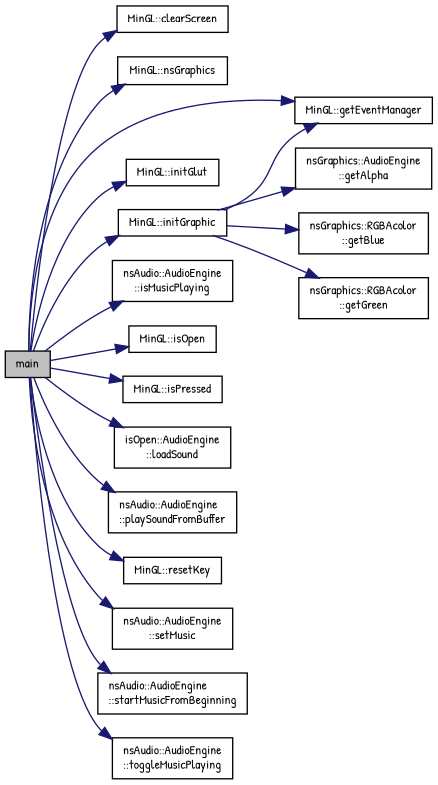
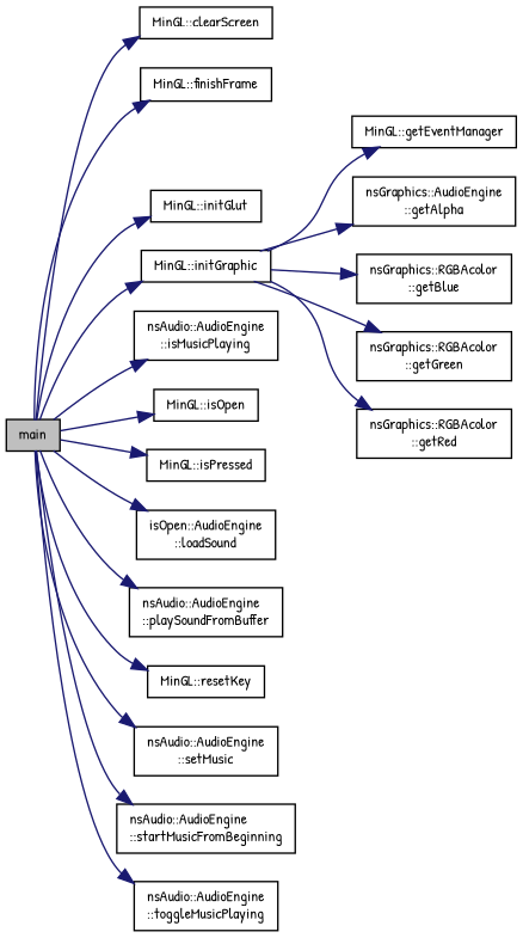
  digraph {
    fontname="Patrick Hand"
    rankdir=LR
    node [color=black fillcolor=white fontname="Patrick Hand" fontsize=10 shape=record style=filled]
    edge [color=midnightblue fontname="Patrick Hand" fontsize=10 labelfontname=Helvetica labelfontsize=10 style=solid]
    n1 [fillcolor=grey75 fontcolor=black height=0.2 label=main width=0.4]
    n2 [height=0.2 label="MinGL::clearScreen" width=0.4]
-   n3 [height=0.2 label="MinGL::nsGraphics" width=0.4]
+   n3 [height=0.2 label="MinGL::finishFrame" width=0.4]
    n4 [height=0.2 label="MinGL::getEventManager" width=0.4]
    n5 [height=0.2 label="MinGL::initGlut" width=0.4]
    n6 [height=0.2 label="MinGL::initGraphic" width=0.4]
    n7 [height=0.2 label="nsAudio::AudioEngine\l::isMusicPlaying" width=0.4]
    n8 [height=0.2 label="MinGL::isOpen" width=0.4]
    n9 [height=0.2 label="MinGL::isPressed" width=0.4]
    n10 [height=0.2 label="isOpen::AudioEngine\l::loadSound" width=0.4]
    n11 [height=0.2 label="nsAudio::AudioEngine\l::playSoundFromBuffer" width=0.4]
    n12 [height=0.2 label="MinGL::resetKey" width=0.4]
    n13 [height=0.2 label="nsAudio::AudioEngine\l::setMusic" width=0.4]
    n14 [height=0.2 label="nsAudio::AudioEngine\l::startMusicFromBeginning" width=0.4]
    n15 [height=0.2 label="nsAudio::AudioEngine\l::toggleMusicPlaying" width=0.4]
    n16 [height=0.2 label="nsGraphics::AudioEngine\l::getAlpha" width=0.4]
    n17 [height=0.2 label="nsGraphics::RGBAcolor\l::getBlue" width=0.4]
    n18 [height=0.2 label="nsGraphics::RGBAcolor\l::getGreen" width=0.4]
+   n19 [height=0.2 label="nsGraphics::RGBAcolor\l::getRed" width=0.4]
    n1 -> n2
    n1 -> n3
-   n1 -> n4
    n1 -> n5
    n1 -> n6
    n1 -> n7
    n1 -> n8
    n1 -> n9
    n1 -> n10
    n1 -> n11
    n1 -> n12
    n1 -> n13
    n1 -> n14
    n1 -> n15
    n6 -> n4
    n6 -> n16
    n6 -> n17
    n6 -> n18
+   n6 -> n19
  }
